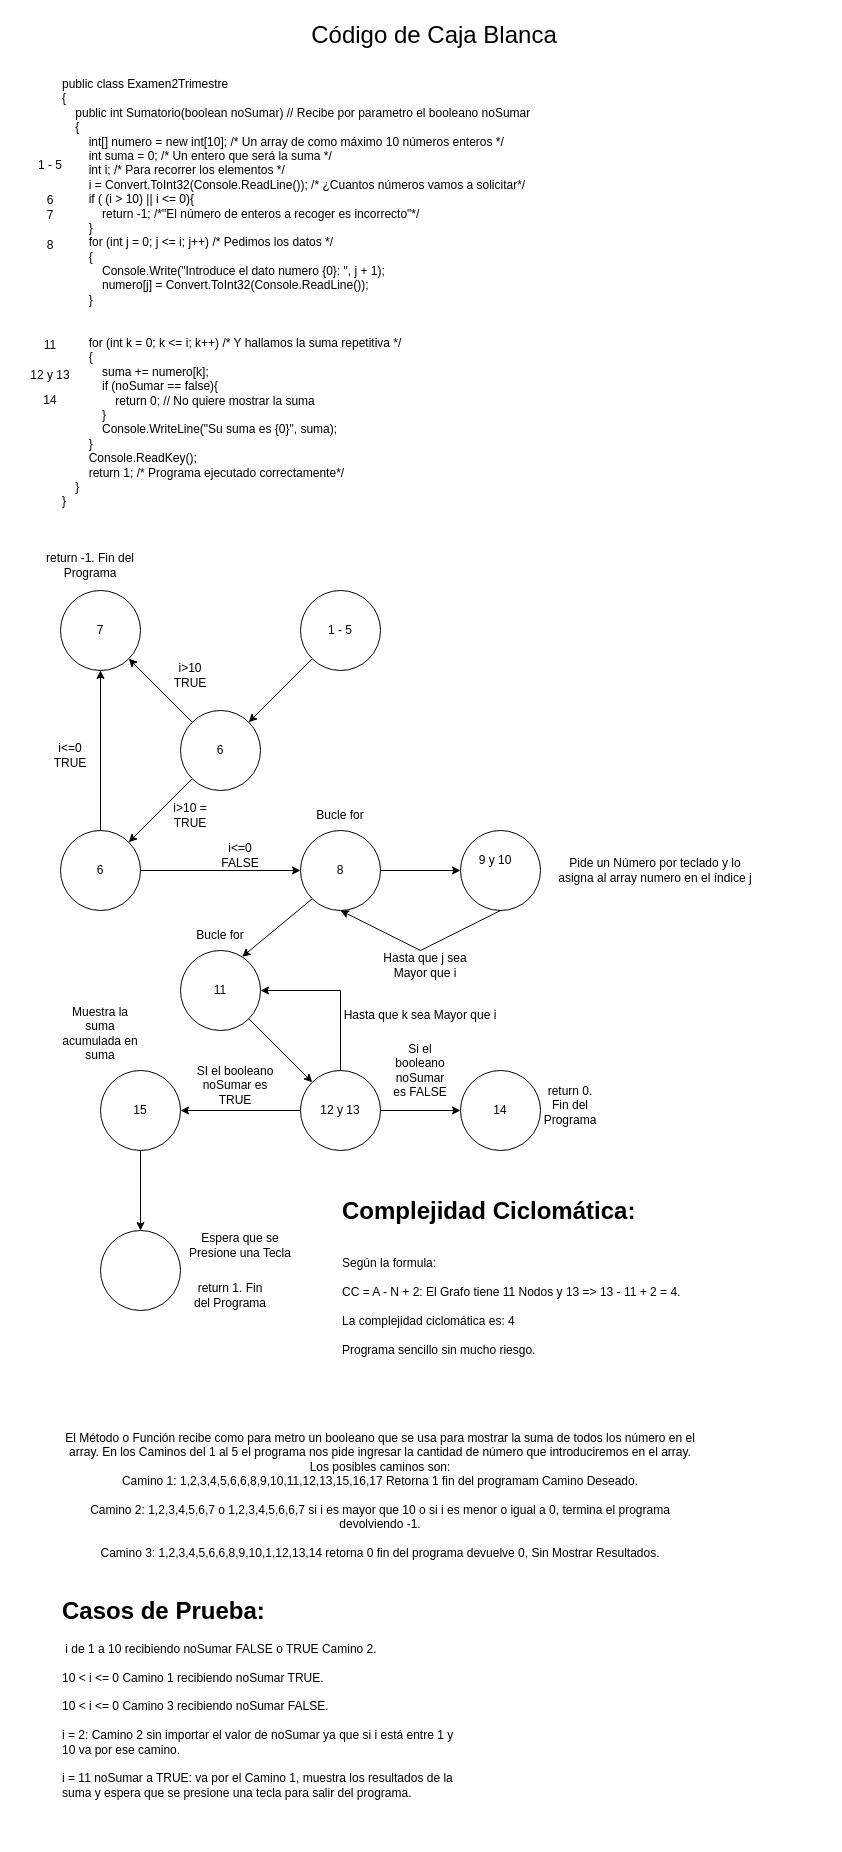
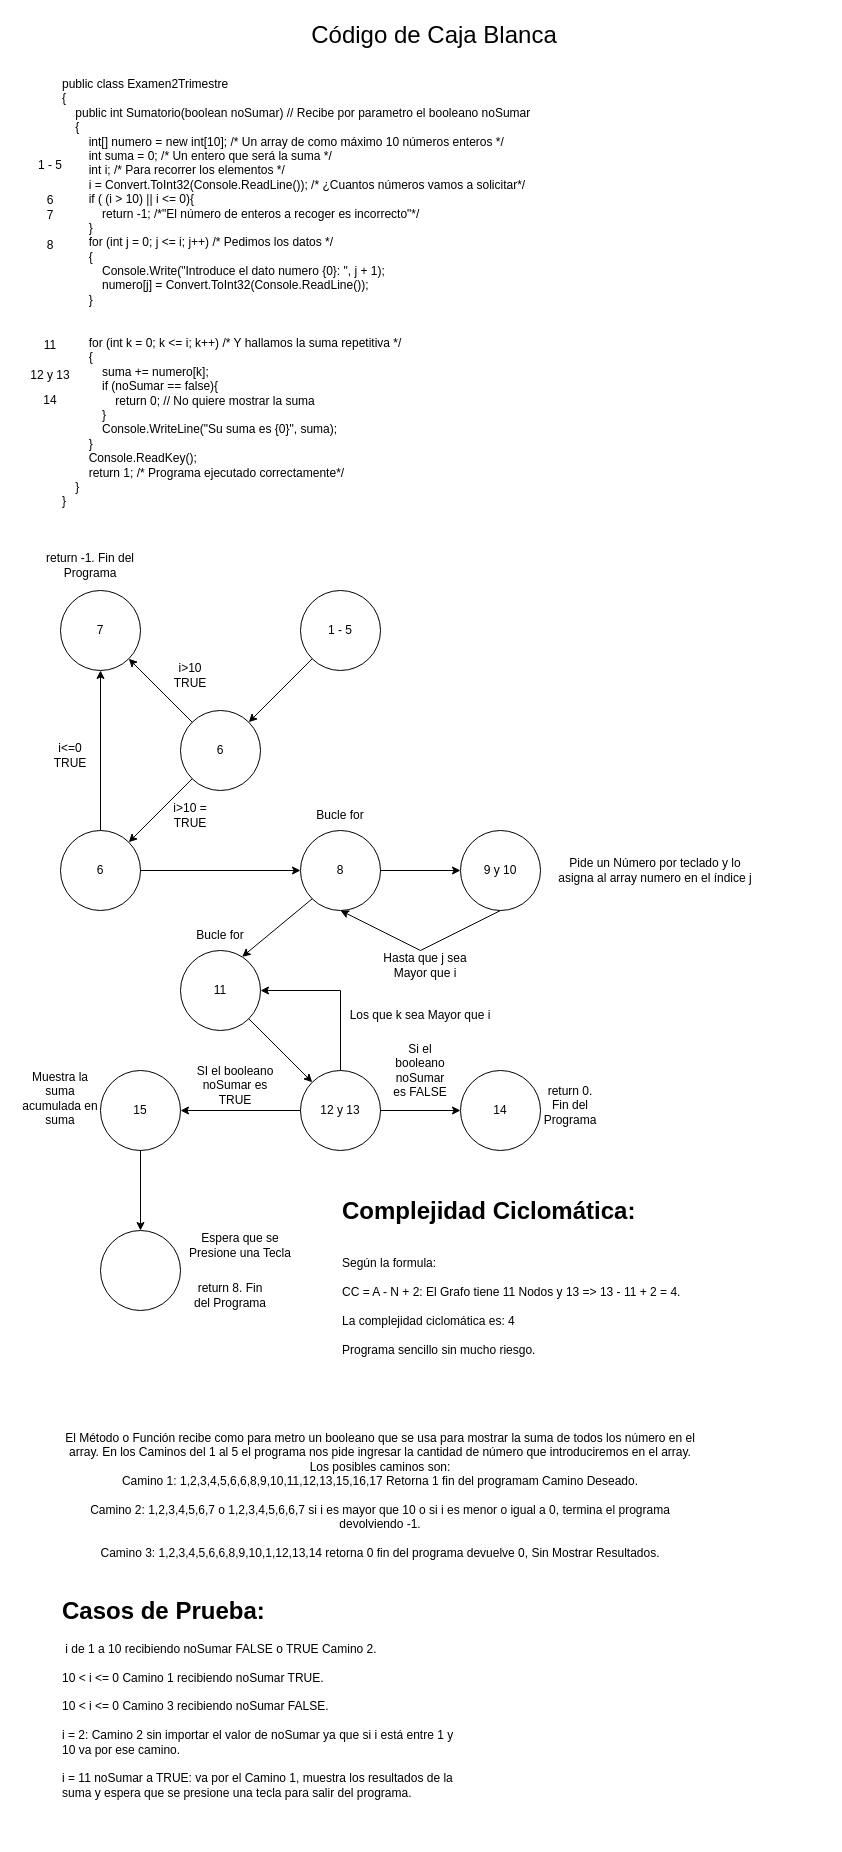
  <mxCell id="0" />
  <mxCell id="1" parent="0" />
  <mxCell id="2" value="public class Examen2Trimestre&#10;{&#10;    public int Sumatorio(boolean noSumar) // Recibe por parametro el booleano noSumar&#10;    {&#10;        int[] numero = new int[10]; /* Un array de como máximo 10 números enteros */&#10;        int suma = 0; /* Un entero que será la suma */&#10;        int i; /* Para recorrer los elementos */&#10;        i = Convert.ToInt32(Console.ReadLine()); /* ¿Cuantos números vamos a solicitar*/&#10;        if ( (i &gt; 10) || i &lt;= 0){&#10;            return -1; /*&quot;El número de enteros a recoger es incorrecto&quot;*/&#10;        }&#10;        for (int j = 0; j &lt;= i; j++) /* Pedimos los datos */&#10;        {&#10;            Console.Write(&quot;Introduce el dato numero {0}: &quot;, j + 1);&#10;            numero[j] = Convert.ToInt32(Console.ReadLine());&#10;        }&#10;&#10;&#10;        for (int k = 0; k &lt;= i; k++) /* Y hallamos la suma repetitiva */&#10;        {&#10;            suma += numero[k];&#10;            if (noSumar == false){&#10;                return 0; // No quiere mostrar la suma&#10;            }&#10;            Console.WriteLine(&quot;Su suma es {0}&quot;, suma);&#10;        }&#10;        Console.ReadKey();&#10;        return 1; /* Programa ejecutado correctamente*/&#10;    }&#10;}" style="text;whiteSpace=wrap;" vertex="1" parent="1"><mxGeometry x="60" y="70" width="480" height="450" as="geometry" /></mxCell>
  <mxCell id="3" value="&lt;font style=&quot;font-size: 24px;&quot;&gt;Código de Caja Blanca&lt;/font&gt;" style="text;html=1;align=center;verticalAlign=middle;whiteSpace=wrap;rounded=0;" vertex="1" parent="1"><mxGeometry x="274" y="20" width="320" height="30" as="geometry" /></mxCell>
  <mxCell id="4" value="" style="ellipse;whiteSpace=wrap;html=1;aspect=fixed;" vertex="1" parent="1"><mxGeometry x="300" y="590" width="80" height="80" as="geometry" /></mxCell>
  <mxCell id="5" value="1 - 5" style="text;html=1;align=center;verticalAlign=middle;whiteSpace=wrap;rounded=0;" vertex="1" parent="1"><mxGeometry x="310" y="615" width="60" height="30" as="geometry" /></mxCell>
  <mxCell id="6" value="" style="ellipse;whiteSpace=wrap;html=1;aspect=fixed;" vertex="1" parent="1"><mxGeometry x="180" y="710" width="80" height="80" as="geometry" /></mxCell>
  <mxCell id="7" value="" style="endArrow=classic;html=1;rounded=0;exitX=0;exitY=1;exitDx=0;exitDy=0;entryX=1;entryY=0;entryDx=0;entryDy=0;" edge="1" parent="1" source="4" target="6"><mxGeometry width="50" height="50" relative="1" as="geometry"><mxPoint x="410" y="590" as="sourcePoint" /><mxPoint x="460" y="540" as="targetPoint" /></mxGeometry></mxCell>
  <mxCell id="8" value="6" style="text;html=1;align=center;verticalAlign=middle;whiteSpace=wrap;rounded=0;" vertex="1" parent="1"><mxGeometry y="180" width="60" height="40" as="geometry" x="20" /></mxCell>
  <mxCell id="9" value="1 - 5" style="text;html=1;align=center;verticalAlign=middle;whiteSpace=wrap;rounded=0;" vertex="1" parent="1"><mxGeometry y="150" width="60" height="30" as="geometry" x="20" /></mxCell>
  <mxCell id="10" value="6" style="text;html=1;align=center;verticalAlign=middle;whiteSpace=wrap;rounded=0;" vertex="1" parent="1"><mxGeometry x="190" y="735" width="60" height="30" as="geometry" /></mxCell>
  <mxCell id="11" value="" style="ellipse;whiteSpace=wrap;html=1;aspect=fixed;" vertex="1" parent="1"><mxGeometry x="60" y="830" width="80" height="80" as="geometry" /></mxCell>
  <mxCell id="12" value="" style="endArrow=classic;html=1;rounded=0;exitX=0;exitY=1;exitDx=0;exitDy=0;entryX=1;entryY=0;entryDx=0;entryDy=0;" edge="1" parent="1" source="6" target="11"><mxGeometry width="50" height="50" relative="1" as="geometry"><mxPoint x="410" y="740" as="sourcePoint" /><mxPoint x="460" y="690" as="targetPoint" /></mxGeometry></mxCell>
  <mxCell id="13" value="6" style="text;html=1;align=center;verticalAlign=middle;whiteSpace=wrap;rounded=0;" vertex="1" parent="1"><mxGeometry x="70" y="855" width="60" height="30" as="geometry" /></mxCell>
  <mxCell id="14" value="i&amp;gt;10 = TRUE" style="text;html=1;align=center;verticalAlign=middle;whiteSpace=wrap;rounded=0;" vertex="1" parent="1"><mxGeometry x="160" y="800" width="60" height="30" as="geometry" /></mxCell>
  <mxCell id="15" value="" style="ellipse;whiteSpace=wrap;html=1;aspect=fixed;" vertex="1" parent="1"><mxGeometry x="300" y="830" width="80" height="80" as="geometry" /></mxCell>
  <mxCell id="16" value="" style="ellipse;whiteSpace=wrap;html=1;aspect=fixed;" vertex="1" parent="1"><mxGeometry x="60" y="590" width="80" height="80" as="geometry" /></mxCell>
  <mxCell id="17" value="" style="endArrow=classic;html=1;rounded=0;exitX=1;exitY=0.5;exitDx=0;exitDy=0;entryX=0;entryY=0.5;entryDx=0;entryDy=0;" edge="1" parent="1" source="11" target="15"><mxGeometry width="50" height="50" relative="1" as="geometry"><mxPoint x="410" y="900" as="sourcePoint" /><mxPoint x="460" y="850" as="targetPoint" /></mxGeometry></mxCell>
  <mxCell id="18" value="" style="endArrow=classic;html=1;rounded=0;entryX=0.5;entryY=1;entryDx=0;entryDy=0;exitX=0.5;exitY=0;exitDx=0;exitDy=0;" edge="1" parent="1" source="11" target="16"><mxGeometry width="50" height="50" relative="1" as="geometry"><mxPoint x="80" y="790" as="sourcePoint" /><mxPoint x="80" y="710" as="targetPoint" /></mxGeometry></mxCell>
  <mxCell id="19" value="7" style="text;html=1;align=center;verticalAlign=middle;whiteSpace=wrap;rounded=0;" vertex="1" parent="1"><mxGeometry x="70" y="615" width="60" height="30" as="geometry" /></mxCell>
- <mxCell id="20" value="i&amp;lt;=0 FALSE" style="text;html=1;align=center;verticalAlign=middle;whiteSpace=wrap;rounded=0;" vertex="1" parent="1"><mxGeometry x="210" y="840" width="60" height="30" as="geometry" /></mxCell>
  <mxCell id="21" value="" style="endArrow=classic;html=1;rounded=0;exitX=0;exitY=0;exitDx=0;exitDy=0;entryX=1;entryY=1;entryDx=0;entryDy=0;" edge="1" parent="1" source="6" target="16"><mxGeometry width="50" height="50" relative="1" as="geometry"><mxPoint x="410" y="820" as="sourcePoint" /><mxPoint x="460" y="770" as="targetPoint" /></mxGeometry></mxCell>
  <mxCell id="22" value="i&amp;gt;10 TRUE" style="text;html=1;align=center;verticalAlign=middle;whiteSpace=wrap;rounded=0;" vertex="1" parent="1"><mxGeometry x="160" y="660" width="60" height="30" as="geometry" /></mxCell>
  <mxCell id="23" value="i&amp;lt;=0 TRUE" style="text;html=1;align=center;verticalAlign=middle;whiteSpace=wrap;rounded=0;" vertex="1" parent="1"><mxGeometry x="40" y="740" width="60" height="30" as="geometry" /></mxCell>
  <mxCell id="24" value="return -1. Fin del Programa" style="text;html=1;align=center;verticalAlign=middle;whiteSpace=wrap;rounded=0;" vertex="1" parent="1"><mxGeometry x="20" y="549.5" width="140" height="30" as="geometry" /></mxCell>
  <mxCell id="25" value="8" style="text;html=1;align=center;verticalAlign=middle;whiteSpace=wrap;rounded=0;" vertex="1" parent="1"><mxGeometry x="310" y="855" width="60" height="30" as="geometry" /></mxCell>
  <mxCell id="26" value="7" style="text;html=1;align=center;verticalAlign=middle;whiteSpace=wrap;rounded=0;" vertex="1" parent="1"><mxGeometry y="200" width="60" height="30" as="geometry" x="20" /></mxCell>
  <mxCell id="27" value="8" style="text;html=1;align=center;verticalAlign=middle;whiteSpace=wrap;rounded=0;" vertex="1" parent="1"><mxGeometry y="230" width="60" height="30" as="geometry" x="20" /></mxCell>
  <mxCell id="28" value="" style="ellipse;whiteSpace=wrap;html=1;aspect=fixed;" vertex="1" parent="1"><mxGeometry x="460" y="830" width="80" height="80" as="geometry" /></mxCell>
  <mxCell id="29" value="" style="endArrow=classic;html=1;rounded=0;exitX=1;exitY=0.5;exitDx=0;exitDy=0;entryX=0;entryY=0.5;entryDx=0;entryDy=0;" edge="1" parent="1" source="15" target="28"><mxGeometry width="50" height="50" relative="1" as="geometry"><mxPoint x="410" y="740" as="sourcePoint" /><mxPoint x="460" y="690" as="targetPoint" /></mxGeometry></mxCell>
  <mxCell id="30" value="" style="endArrow=classic;html=1;rounded=0;exitX=0.5;exitY=1;exitDx=0;exitDy=0;entryX=0.5;entryY=1;entryDx=0;entryDy=0;" edge="1" parent="1" source="28" target="15"><mxGeometry width="50" height="50" relative="1" as="geometry"><mxPoint x="410" y="900" as="sourcePoint" /><mxPoint x="460" y="850" as="targetPoint" /><Array as="points"><mxPoint x="420" y="950" /></Array></mxGeometry></mxCell>
  <mxCell id="31" value="Hasta que j sea Mayor que i" style="text;html=1;align=center;verticalAlign=middle;whiteSpace=wrap;rounded=0;" vertex="1" parent="1"><mxGeometry x="380" y="950" width="90" height="30" as="geometry" /></mxCell>
- <mxCell id="32" value="9 y 10" style="text;html=1;align=center;verticalAlign=middle;whiteSpace=wrap;rounded=0;" vertex="1" parent="1"><mxGeometry x="465" y="845" width="60" height="30" as="geometry" /></mxCell>
+ <mxCell id="32" value="9 y 10" style="text;html=1;align=center;verticalAlign=middle;whiteSpace=wrap;rounded=0;" vertex="1" parent="1"><mxGeometry x="470" y="855" width="60" height="30" as="geometry" /></mxCell>
  <mxCell id="33" value="" style="ellipse;whiteSpace=wrap;html=1;aspect=fixed;" vertex="1" parent="1"><mxGeometry x="180" y="950" width="80" height="80" as="geometry" /></mxCell>
  <mxCell id="34" value="" style="endArrow=classic;html=1;rounded=0;exitX=0;exitY=1;exitDx=0;exitDy=0;entryX=0.771;entryY=0.079;entryDx=0;entryDy=0;entryPerimeter=0;" edge="1" parent="1" source="15" target="33"><mxGeometry width="50" height="50" relative="1" as="geometry"><mxPoint x="410" y="990" as="sourcePoint" /><mxPoint x="460" y="940" as="targetPoint" /></mxGeometry></mxCell>
  <mxCell id="35" value="11" style="text;html=1;align=center;verticalAlign=middle;whiteSpace=wrap;rounded=0;" vertex="1" parent="1"><mxGeometry x="190" y="975" width="60" height="30" as="geometry" /></mxCell>
  <mxCell id="36" value="Pide un Número por teclado y lo asigna al array numero en el índice j" style="text;html=1;align=center;verticalAlign=middle;whiteSpace=wrap;rounded=0;" vertex="1" parent="1"><mxGeometry x="550" y="855" width="210" height="30" as="geometry" /></mxCell>
  <mxCell id="37" value="Bucle for" style="text;html=1;align=center;verticalAlign=middle;whiteSpace=wrap;rounded=0;" vertex="1" parent="1"><mxGeometry x="310" y="800" width="60" height="30" as="geometry" /></mxCell>
  <mxCell id="38" value="Bucle for" style="text;html=1;align=center;verticalAlign=middle;whiteSpace=wrap;rounded=0;" vertex="1" parent="1"><mxGeometry x="190" y="920" width="60" height="30" as="geometry" /></mxCell>
  <mxCell id="39" value="" style="ellipse;whiteSpace=wrap;html=1;aspect=fixed;" vertex="1" parent="1"><mxGeometry x="300" y="1070" width="80" height="80" as="geometry" /></mxCell>
  <mxCell id="40" value="" style="endArrow=classic;html=1;rounded=0;exitX=1;exitY=1;exitDx=0;exitDy=0;entryX=0;entryY=0;entryDx=0;entryDy=0;" edge="1" parent="1" source="33" target="39"><mxGeometry width="50" height="50" relative="1" as="geometry"><mxPoint x="410" y="900" as="sourcePoint" /><mxPoint x="460" y="850" as="targetPoint" /></mxGeometry></mxCell>
  <mxCell id="41" value="12 y 13" style="text;html=1;align=center;verticalAlign=middle;whiteSpace=wrap;rounded=0;" vertex="1" parent="1"><mxGeometry x="310" y="1095" width="60" height="30" as="geometry" /></mxCell>
  <mxCell id="42" value="" style="ellipse;whiteSpace=wrap;html=1;aspect=fixed;" vertex="1" parent="1"><mxGeometry x="460" y="1070" width="80" height="80" as="geometry" /></mxCell>
  <mxCell id="43" value="" style="endArrow=classic;html=1;rounded=0;exitX=1;exitY=0.5;exitDx=0;exitDy=0;entryX=0;entryY=0.5;entryDx=0;entryDy=0;" edge="1" parent="1" source="39" target="42"><mxGeometry width="50" height="50" relative="1" as="geometry"><mxPoint x="410" y="1070" as="sourcePoint" /><mxPoint x="460" y="1020" as="targetPoint" /></mxGeometry></mxCell>
  <mxCell id="44" value="Si el booleano noSumar es FALSE" style="text;html=1;align=center;verticalAlign=middle;whiteSpace=wrap;rounded=0;" vertex="1" parent="1"><mxGeometry x="390" y="1040" width="60" height="60" as="geometry" /></mxCell>
  <mxCell id="45" value="14" style="text;html=1;align=center;verticalAlign=middle;whiteSpace=wrap;rounded=0;" vertex="1" parent="1"><mxGeometry x="470" y="1095" width="60" height="30" as="geometry" /></mxCell>
  <mxCell id="46" value="return 0. Fin del Programa" style="text;html=1;align=center;verticalAlign=middle;whiteSpace=wrap;rounded=0;" vertex="1" parent="1"><mxGeometry x="540" y="1080" width="60" height="50" as="geometry" /></mxCell>
  <mxCell id="47" value="11" style="text;html=1;align=center;verticalAlign=middle;whiteSpace=wrap;rounded=0;" vertex="1" parent="1"><mxGeometry y="330" width="60" height="30" as="geometry" x="20" /></mxCell>
  <mxCell id="48" value="12 y 13" style="text;html=1;align=center;verticalAlign=middle;whiteSpace=wrap;rounded=0;" vertex="1" parent="1"><mxGeometry y="360" width="60" height="30" as="geometry" x="20" /></mxCell>
  <mxCell id="49" value="14" style="text;html=1;align=center;verticalAlign=middle;whiteSpace=wrap;rounded=0;" vertex="1" parent="1"><mxGeometry y="380" width="60" height="40" as="geometry" x="20" /></mxCell>
  <mxCell id="50" value="" style="ellipse;whiteSpace=wrap;html=1;aspect=fixed;" vertex="1" parent="1"><mxGeometry x="100" y="1070" width="80" height="80" as="geometry" /></mxCell>
  <mxCell id="51" value="" style="endArrow=classic;html=1;rounded=0;exitX=0;exitY=0.5;exitDx=0;exitDy=0;entryX=1;entryY=0.5;entryDx=0;entryDy=0;" edge="1" parent="1" source="39" target="50"><mxGeometry width="50" height="50" relative="1" as="geometry"><mxPoint x="410" y="1150" as="sourcePoint" /><mxPoint x="460" y="1100" as="targetPoint" /></mxGeometry></mxCell>
  <mxCell id="52" value="15" style="text;html=1;align=center;verticalAlign=middle;whiteSpace=wrap;rounded=0;" vertex="1" parent="1"><mxGeometry x="110" y="1095" width="60" height="30" as="geometry" /></mxCell>
  <mxCell id="53" value="SI el booleano noSumar es TRUE" style="text;html=1;align=center;verticalAlign=middle;whiteSpace=wrap;rounded=0;" vertex="1" parent="1"><mxGeometry x="190" y="1060" width="90" height="50" as="geometry" /></mxCell>
  <mxCell id="54" value="" style="endArrow=classic;html=1;rounded=0;exitX=0.5;exitY=0;exitDx=0;exitDy=0;entryX=1;entryY=0.5;entryDx=0;entryDy=0;" edge="1" parent="1" source="39" target="33"><mxGeometry width="50" height="50" relative="1" as="geometry"><mxPoint x="410" y="990" as="sourcePoint" /><mxPoint x="460" y="940" as="targetPoint" /><Array as="points"><mxPoint x="340" y="990" /></Array></mxGeometry></mxCell>
- <mxCell id="55" value="Hasta que k sea Mayor que i" style="text;html=1;align=center;verticalAlign=middle;whiteSpace=wrap;rounded=0;" vertex="1" parent="1"><mxGeometry x="340" y="1000" width="160" height="30" as="geometry" /></mxCell>
- <mxCell id="56" value="Muestra la suma acumulada en suma" style="text;html=1;align=center;verticalAlign=middle;whiteSpace=wrap;rounded=0;" vertex="1" parent="1"><mxGeometry x="60" y="1005" width="80" height="55" as="geometry" /></mxCell>
+ <mxCell id="55" value="Los que k sea Mayor que i" style="text;html=1;align=center;verticalAlign=middle;whiteSpace=wrap;rounded=0;" vertex="1" parent="1"><mxGeometry x="340" y="1000" width="160" height="30" as="geometry" /></mxCell>
+ <mxCell id="56" value="Muestra la suma acumulada en suma" style="text;html=1;align=center;verticalAlign=middle;whiteSpace=wrap;rounded=0;" vertex="1" parent="1"><mxGeometry y="1070" width="80" height="55" as="geometry" x="20" /></mxCell>
  <mxCell id="57" value="" style="ellipse;whiteSpace=wrap;html=1;aspect=fixed;" vertex="1" parent="1"><mxGeometry x="100" y="1230" width="80" height="80" as="geometry" /></mxCell>
  <mxCell id="58" value="" style="endArrow=classic;html=1;rounded=0;exitX=0.5;exitY=1;exitDx=0;exitDy=0;entryX=0.5;entryY=0;entryDx=0;entryDy=0;" edge="1" parent="1" source="50" target="57"><mxGeometry width="50" height="50" relative="1" as="geometry"><mxPoint x="410" y="1150" as="sourcePoint" /><mxPoint x="460" y="1100" as="targetPoint" /></mxGeometry></mxCell>
  <mxCell id="59" value="Espera que se Presione una Tecla" style="text;html=1;align=center;verticalAlign=middle;whiteSpace=wrap;rounded=0;" vertex="1" parent="1"><mxGeometry x="180" y="1230" width="120" height="30" as="geometry" /></mxCell>
- <mxCell id="60" value="return 1. Fin del Programa" style="text;html=1;align=center;verticalAlign=middle;whiteSpace=wrap;rounded=0;" vertex="1" parent="1"><mxGeometry x="190" y="1280" width="80" height="30" as="geometry" /></mxCell>
+ <mxCell id="60" value="return 8. Fin del Programa" style="text;html=1;align=center;verticalAlign=middle;whiteSpace=wrap;rounded=0;" vertex="1" parent="1"><mxGeometry x="190" y="1280" width="80" height="30" as="geometry" /></mxCell>
  <mxCell id="61" value="&lt;h1 style=&quot;margin-top: 0px;&quot;&gt;Complejidad Ciclomática:&lt;/h1&gt;&lt;div&gt;&lt;br&gt;&lt;/div&gt;&lt;div&gt;Según la formula:&lt;/div&gt;&lt;div&gt;&lt;br&gt;&lt;/div&gt;&lt;div&gt;CC = A - N + 2: El Grafo tiene 11 Nodos y 13 =&amp;gt; 13 - 11 + 2 = 4.&lt;/div&gt;&lt;div&gt;&lt;br&gt;&lt;/div&gt;&lt;div&gt;La complejidad ciclomática es: 4&lt;/div&gt;&lt;div&gt;&lt;br&gt;&lt;/div&gt;&lt;div&gt;Programa sencillo sin mucho riesgo.&lt;/div&gt;" style="text;html=1;whiteSpace=wrap;overflow=hidden;rounded=0;" vertex="1" parent="1"><mxGeometry x="340" y="1190" width="480" height="200" as="geometry" /></mxCell>
  <mxCell id="62" value="El Método o Función recibe como para metro un booleano que se usa para mostrar la suma de todos los número en el array. En los Caminos del 1 al 5 el programa nos pide ingresar la cantidad de número que introduciremos en el array.&lt;div&gt;Los posibles caminos son:&lt;/div&gt;&lt;div&gt;Camino 1: 1,2,3,4,5,6,6,8,9,10,11,12,13,15,16,17 Retorna 1 fin del programam Camino Deseado.&lt;/div&gt;&lt;div&gt;&lt;br&gt;&lt;/div&gt;&lt;div&gt;Camino 2: 1,2,3,4,5,6,7 o 1,2,3,4,5,6,6,7 si i es mayor que 10 o si i es menor o igual a 0, termina el programa devolviendo -1.&lt;/div&gt;&lt;div&gt;&lt;br&gt;&lt;/div&gt;&lt;div&gt;Camino 3: 1,2,3,4,5,6,6,8,9,10,1,12,13,14 retorna 0 fin del programa devuelve 0, Sin Mostrar Resultados.&lt;/div&gt;" style="text;html=1;align=center;verticalAlign=middle;whiteSpace=wrap;rounded=0;" vertex="1" parent="1"><mxGeometry x="60" y="1400" width="640" height="190" as="geometry" /></mxCell>
  <mxCell id="63" value="&lt;h1 style=&quot;margin-top: 0px;&quot;&gt;Casos de Prueba:&lt;/h1&gt;&lt;div&gt;&amp;nbsp;i de 1 a 10 recibiendo noSumar FALSE o TRUE Camino 2.&lt;/div&gt;&lt;div&gt;&lt;br&gt;&lt;/div&gt;&lt;div&gt;10 &amp;lt; i &amp;lt;= 0 Camino 1 recibiendo noSumar TRUE.&lt;/div&gt;&lt;div&gt;&lt;br&gt;&lt;/div&gt;&lt;div&gt;10 &amp;lt; i &amp;lt;= 0 Camino 3 recibiendo noSumar FALSE.&lt;/div&gt;&lt;div&gt;&lt;br&gt;&lt;/div&gt;&lt;div&gt;i = 2: Camino 2 sin importar el valor de noSumar ya que si i está entre 1 y 10 va por ese camino.&lt;/div&gt;&lt;div&gt;&lt;br&gt;&lt;/div&gt;&lt;div&gt;i = 11 noSumar a TRUE: va por el Camino 1, muestra los resultados de la suma y espera que se presione una tecla para salir del programa.&lt;/div&gt;" style="text;html=1;whiteSpace=wrap;overflow=hidden;rounded=0;" vertex="1" parent="1"><mxGeometry x="60" y="1590" width="400" height="240" as="geometry" /></mxCell>
